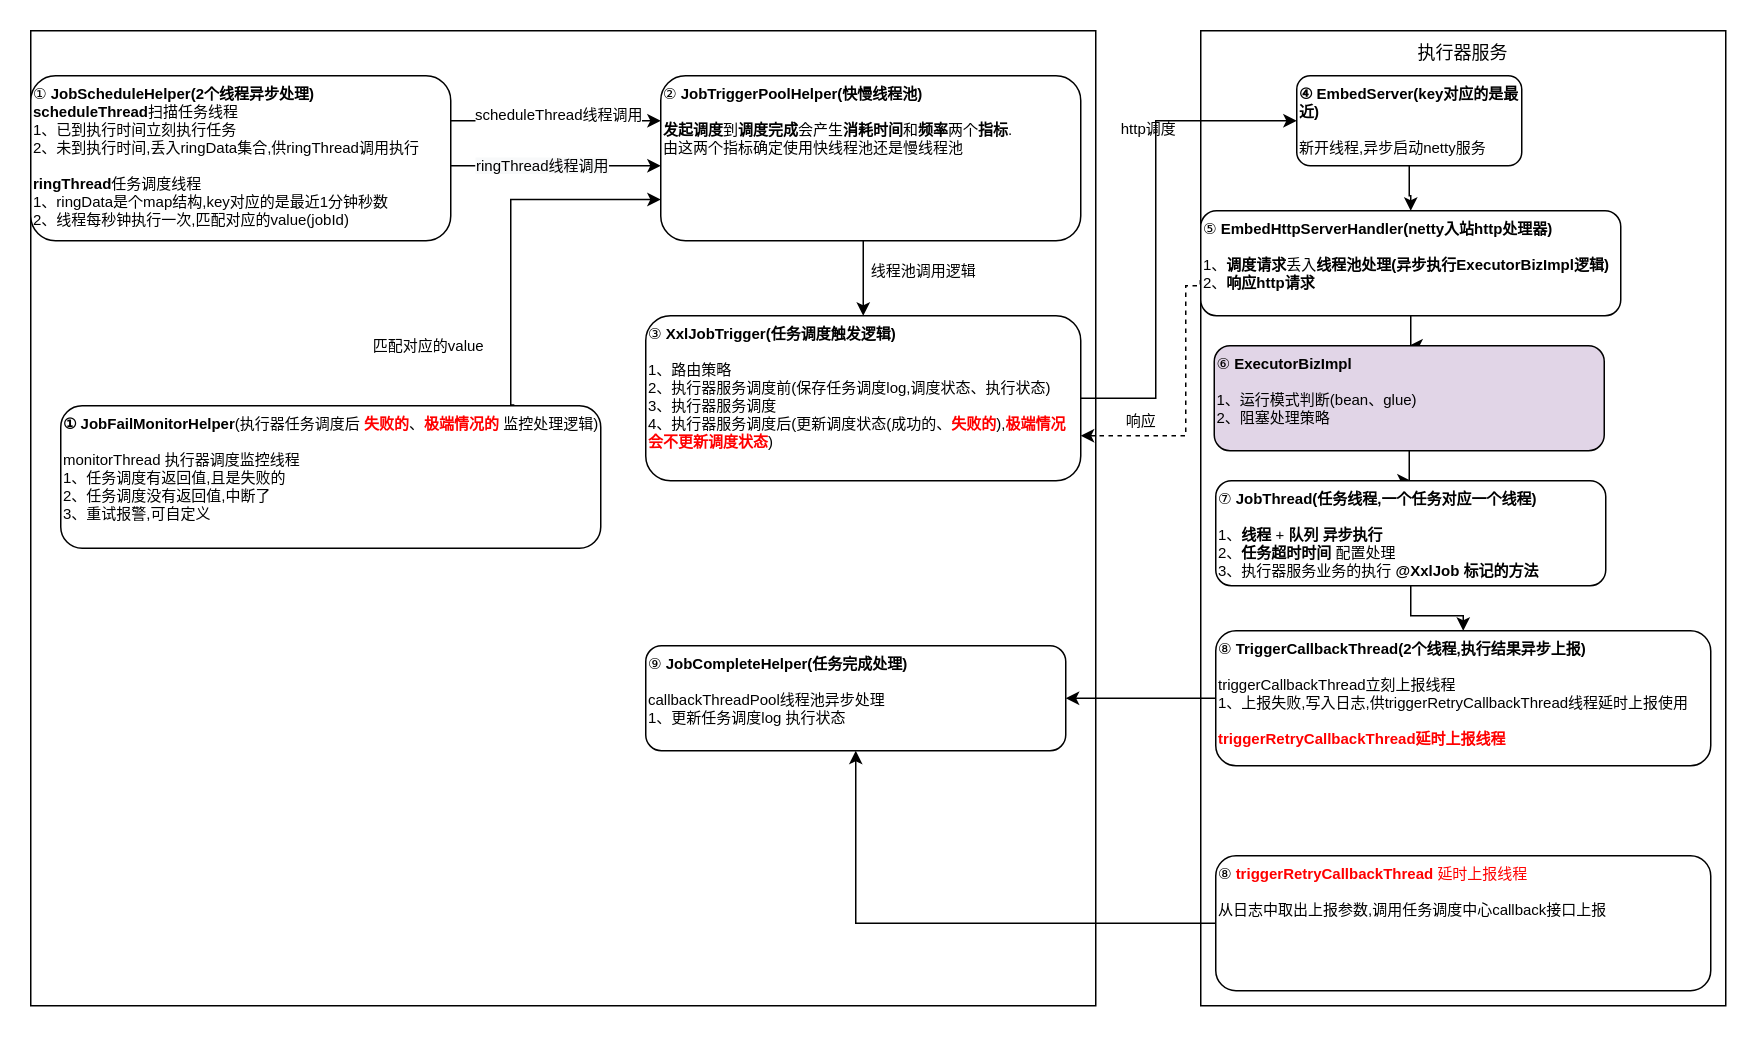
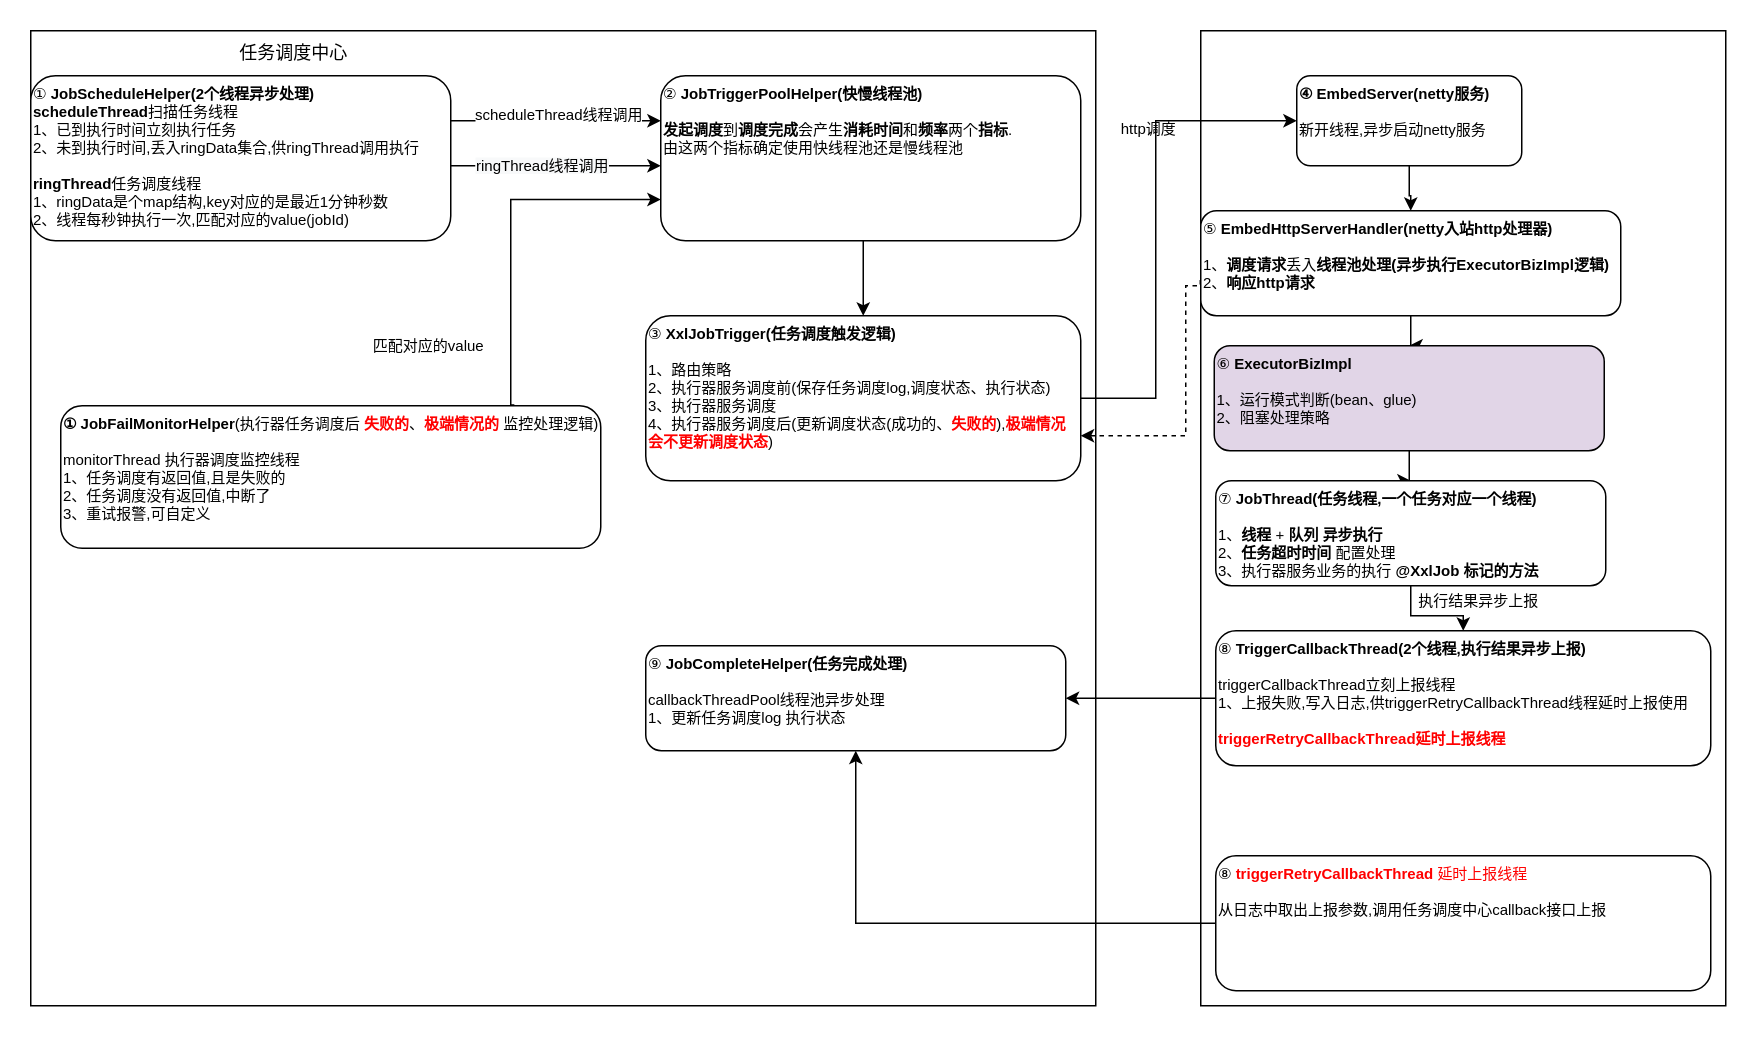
  <mxCell id="0" />
  <mxCell id="1" parent="0" />
  <mxCell id="2" value="" style="rounded=1;whiteSpace=wrap;html=1;arcSize=0;align=center;" vertex="1" parent="1"><mxGeometry width="710" height="650" as="geometry" x="20" y="20" /></mxCell>
  <mxCell id="3" value="" style="rounded=1;whiteSpace=wrap;html=1;arcSize=0;" vertex="1" parent="1"><mxGeometry x="800" width="350" height="650" as="geometry" y="20" /></mxCell>
- <mxCell id="5" value="执行器服务" style="text;html=1;strokeColor=none;fillColor=none;align=center;verticalAlign=middle;whiteSpace=wrap;rounded=0;" vertex="1" parent="1"><mxGeometry x="935" width="80" height="30" as="geometry" y="20" /></mxCell>
+ <mxCell id="4" value="任务调度中心" style="text;html=1;strokeColor=none;fillColor=none;align=center;verticalAlign=middle;whiteSpace=wrap;rounded=0;" vertex="1" parent="1"><mxGeometry x="157.5" width="75" height="30" as="geometry" y="20" /></mxCell>
  <mxCell id="6" value="" style="edgeStyle=orthogonalEdgeStyle;rounded=0;orthogonalLoop=1;jettySize=auto;html=1;" edge="1" parent="1" source="8" target="10"><mxGeometry relative="1" as="geometry"><Array as="points"><mxPoint x="420" y="110" /><mxPoint x="420" y="110" /></Array></mxGeometry></mxCell>
  <mxCell id="7" value="&lt;span style=&quot;font-size: 10px; background-color: rgb(248, 249, 250);&quot;&gt;ringThread线程调用&lt;/span&gt;" style="edgeLabel;html=1;align=center;verticalAlign=middle;resizable=0;points=[];fontSize=10;" vertex="1" connectable="0" parent="6"><mxGeometry x="-0.145" y="1" relative="1" as="geometry"><mxPoint as="offset" /></mxGeometry></mxCell>
  <mxCell id="8" value="①&amp;nbsp;&lt;b style=&quot;font-size: 10px&quot;&gt;JobScheduleHelper(2个线程异步处理)&lt;/b&gt;&lt;br style=&quot;font-size: 10px&quot;&gt;&lt;b style=&quot;font-size: 10px&quot;&gt;scheduleThread&lt;/b&gt;扫描任务线程&lt;br&gt;1、已到执行时间立刻执行任务&lt;br&gt;2、未到执行时间,丢入ringData集合,供ringThread调用执行&lt;br style=&quot;font-size: 10px&quot;&gt;&lt;br style=&quot;font-size: 10px&quot;&gt;&lt;b style=&quot;font-size: 10px&quot;&gt;ringThread&lt;/b&gt;任务调度线程&lt;br&gt;1、ringData是个map结构,key对应的是最近1分钟秒数&lt;br&gt;2、线程每秒钟执行一次,匹配对应的value(jobId)" style="rounded=1;whiteSpace=wrap;html=1;align=left;horizontal=1;verticalAlign=top;fontSize=10;" vertex="1" parent="1"><mxGeometry y="50" width="280" height="110" as="geometry" x="20" /></mxCell>
  <mxCell id="9" value="" style="edgeStyle=orthogonalEdgeStyle;rounded=0;orthogonalLoop=1;jettySize=auto;html=1;fontSize=10;" edge="1" parent="1" source="10" target="14"><mxGeometry relative="1" as="geometry"><Array as="points"><mxPoint x="575" y="170" /><mxPoint x="575" y="170" /></Array></mxGeometry></mxCell>
  <mxCell id="10" value="②&amp;nbsp;&lt;span style=&quot;font-size: 10px&quot;&gt;&lt;b&gt;JobTriggerPoolHelper(快慢线程池)&lt;/b&gt;&lt;br&gt;&lt;br&gt;&lt;b&gt;发起调度&lt;/b&gt;到&lt;b&gt;调度完成&lt;/b&gt;会产生&lt;b&gt;消耗时间&lt;/b&gt;和&lt;b&gt;频率&lt;/b&gt;两个&lt;b&gt;指标&lt;/b&gt;.&lt;br&gt;由这两个指标确定使用快线程池还是慢线程池&lt;br&gt;&lt;/span&gt;" style="rounded=1;whiteSpace=wrap;html=1;align=left;horizontal=1;verticalAlign=top;fontSize=10;" vertex="1" parent="1"><mxGeometry x="440" y="50" width="280" height="110" as="geometry" /></mxCell>
  <mxCell id="11" value="" style="edgeStyle=orthogonalEdgeStyle;rounded=0;orthogonalLoop=1;jettySize=auto;html=1;" edge="1" parent="1"><mxGeometry relative="1" as="geometry"><mxPoint x="300" y="80" as="sourcePoint" /><mxPoint x="440" y="80" as="targetPoint" /></mxGeometry></mxCell>
  <mxCell id="12" value="scheduleThread线程调用" style="edgeLabel;html=1;align=center;verticalAlign=middle;resizable=0;points=[];fontSize=10;" vertex="1" connectable="0" parent="11"><mxGeometry x="0.018" y="5" relative="1" as="geometry"><mxPoint as="offset" /></mxGeometry></mxCell>
  <mxCell id="13" value="" style="edgeStyle=orthogonalEdgeStyle;rounded=0;orthogonalLoop=1;jettySize=auto;html=1;fontSize=10;entryX=0;entryY=0.5;entryDx=0;entryDy=0;" edge="1" parent="1" source="14" target="17"><mxGeometry relative="1" as="geometry"><mxPoint x="760" y="190" as="targetPoint" /><Array as="points"><mxPoint x="770" y="265" /><mxPoint x="770" y="80" /></Array></mxGeometry></mxCell>
  <mxCell id="14" value="③&amp;nbsp;&lt;b&gt;XxlJobTrigger&lt;/b&gt;&lt;b style=&quot;font-size: 10px&quot;&gt;(任务调度触发逻辑)&lt;br&gt;&lt;/b&gt;&lt;br&gt;1、路由策略&lt;br&gt;2、执行器服务调度前(保存任务调度log,调度状态、执行状态)&lt;br&gt;3、执行器服务调度&lt;br&gt;4、执行器服务调度后(更新调度状态(成功的、&lt;b&gt;&lt;font color=&quot;#ff0000&quot;&gt;失败的&lt;/font&gt;&lt;/b&gt;),&lt;b&gt;&lt;font color=&quot;#ff0000&quot;&gt;极端情况会不更新调度状态&lt;/font&gt;&lt;/b&gt;)" style="rounded=1;whiteSpace=wrap;html=1;align=left;horizontal=1;verticalAlign=top;fontSize=10;" vertex="1" parent="1"><mxGeometry x="430" y="210" width="290" height="110" as="geometry" /></mxCell>
- <mxCell id="15" value="线程池调用逻辑" style="text;html=1;align=center;verticalAlign=middle;resizable=0;points=[];autosize=1;strokeColor=none;fillColor=none;fontSize=10;" vertex="1" parent="1"><mxGeometry x="570" y="170" width="90" height="20" as="geometry" /></mxCell>
  <mxCell id="16" value="" style="edgeStyle=orthogonalEdgeStyle;rounded=0;orthogonalLoop=1;jettySize=auto;html=1;fontSize=10;" edge="1" parent="1" source="17" target="21"><mxGeometry relative="1" as="geometry" /></mxCell>
- <mxCell id="17" value="&lt;b&gt;④ EmbedServer&lt;/b&gt;&lt;b style=&quot;font-size: 10px&quot;&gt;(key对应的是最近)&lt;/b&gt;&lt;br&gt;&lt;br&gt;新开线程,异步启动netty服务" style="rounded=1;whiteSpace=wrap;html=1;align=left;horizontal=1;verticalAlign=top;fontSize=10;" vertex="1" parent="1"><mxGeometry x="864" y="50" width="150" height="60" as="geometry" /></mxCell>
+ <mxCell id="17" value="&lt;b&gt;④ EmbedServer&lt;/b&gt;&lt;b style=&quot;font-size: 10px&quot;&gt;(netty服务)&lt;/b&gt;&lt;br&gt;&lt;br&gt;新开线程,异步启动netty服务" style="rounded=1;whiteSpace=wrap;html=1;align=left;horizontal=1;verticalAlign=top;fontSize=10;" vertex="1" parent="1"><mxGeometry x="864" y="50" width="150" height="60" as="geometry" /></mxCell>
  <mxCell id="18" value="⑨&amp;nbsp;&lt;b&gt;JobCompleteHelper&lt;/b&gt;&lt;b style=&quot;font-size: 10px&quot;&gt;(任务完成处理)&lt;/b&gt;&lt;br&gt;&lt;br&gt;callbackThreadPool线程池异步处理&lt;br&gt;1、更新任务调度log 执行状态" style="rounded=1;whiteSpace=wrap;html=1;align=left;horizontal=1;verticalAlign=top;fontSize=10;" vertex="1" parent="1"><mxGeometry x="430" y="430" width="280" height="70" as="geometry" /></mxCell>
  <mxCell id="19" value="" style="edgeStyle=orthogonalEdgeStyle;rounded=0;orthogonalLoop=1;jettySize=auto;html=1;fontSize=10;" edge="1" parent="1" source="21" target="23"><mxGeometry relative="1" as="geometry" /></mxCell>
  <mxCell id="20" value="" style="edgeStyle=orthogonalEdgeStyle;rounded=0;orthogonalLoop=1;jettySize=auto;html=1;fontSize=10;fontColor=#FF0000;dashed=1;exitX=-0.001;exitY=0.66;exitDx=0;exitDy=0;exitPerimeter=0;" edge="1" parent="1" source="21" target="14"><mxGeometry relative="1" as="geometry"><Array as="points"><mxPoint x="800" y="190" /><mxPoint x="790" y="190" /><mxPoint x="790" y="290" /></Array></mxGeometry></mxCell>
  <mxCell id="21" value="⑤&amp;nbsp;&lt;b&gt;EmbedHttpServerHandler&lt;/b&gt;&lt;b style=&quot;font-size: 10px&quot;&gt;(netty入站http处理器)&lt;/b&gt;&lt;br&gt;&lt;br&gt;1、&lt;b&gt;调度请求&lt;/b&gt;丢入&lt;b&gt;线程池处理(异步执行&lt;/b&gt;&lt;b&gt;ExecutorBizImpl逻辑&lt;/b&gt;&lt;b&gt;)&lt;/b&gt;&lt;br&gt;2、&lt;b&gt;响应http请求&lt;/b&gt;" style="rounded=1;whiteSpace=wrap;html=1;align=left;horizontal=1;verticalAlign=top;fontSize=10;" vertex="1" parent="1"><mxGeometry x="800" y="140" width="280" height="70" as="geometry" /></mxCell>
  <mxCell id="22" value="" style="edgeStyle=orthogonalEdgeStyle;rounded=0;orthogonalLoop=1;jettySize=auto;html=1;fontSize=10;" edge="1" parent="1" source="23" target="25"><mxGeometry relative="1" as="geometry" /></mxCell>
  <mxCell id="23" value="⑥&amp;nbsp;&lt;b&gt;ExecutorBizImpl&lt;/b&gt;&lt;br&gt;&lt;br&gt;1、运行模式判断(bean、glue)&lt;br&gt;2、阻塞处理策略" style="rounded=1;whiteSpace=wrap;html=1;align=left;horizontal=1;verticalAlign=top;fontSize=10;fillColor=#e1d5e7;" vertex="1" parent="1"><mxGeometry x="809" y="230" width="260" height="70" as="geometry" /></mxCell>
  <mxCell id="24" value="" style="edgeStyle=orthogonalEdgeStyle;rounded=0;orthogonalLoop=1;jettySize=auto;html=1;fontSize=10;" edge="1" parent="1" source="25" target="27"><mxGeometry relative="1" as="geometry" /></mxCell>
  <mxCell id="25" value="⑦&amp;nbsp;&lt;b&gt;JobThread(&lt;/b&gt;&lt;b&gt;任务线程,一个任务对应一个线程&lt;/b&gt;&lt;b&gt;)&lt;/b&gt;&lt;br&gt;&lt;br&gt;1、&lt;b&gt;线程&lt;/b&gt; + &lt;b&gt;队列&lt;/b&gt; &lt;b&gt;异步执行&lt;/b&gt;&lt;br&gt;2、&lt;b&gt;任务超时时间&lt;/b&gt;&amp;nbsp;配置处理&lt;br&gt;3、执行器服务业务的执行 &lt;b&gt;@XxlJob 标记的方法&lt;/b&gt;" style="rounded=1;whiteSpace=wrap;html=1;align=left;horizontal=1;verticalAlign=top;fontSize=10;" vertex="1" parent="1"><mxGeometry x="810" y="320" width="260" height="70" as="geometry" /></mxCell>
  <mxCell id="26" value="" style="edgeStyle=orthogonalEdgeStyle;rounded=0;orthogonalLoop=1;jettySize=auto;html=1;fontSize=10;entryX=1;entryY=0.5;entryDx=0;entryDy=0;" edge="1" parent="1" source="27" target="18"><mxGeometry relative="1" as="geometry" /></mxCell>
  <mxCell id="27" value="⑧&amp;nbsp;&lt;b&gt;TriggerCallbackThread(2个线程,执行结果异步上报&lt;/b&gt;&lt;b&gt;)&lt;/b&gt;&lt;br&gt;&lt;br&gt;triggerCallbackThread立刻上报线程&lt;br&gt;1、上报失败,写入日志,供triggerRetryCallbackThread线程延时上报使用&lt;br&gt;&lt;br&gt;&lt;font color=&quot;#ff0000&quot;&gt;&lt;b&gt;triggerRetryCallbackThread延时上报线程&lt;/b&gt;&lt;/font&gt;" style="rounded=1;whiteSpace=wrap;html=1;align=left;horizontal=1;verticalAlign=top;fontSize=10;" vertex="1" parent="1"><mxGeometry x="810" y="420" width="330" height="90" as="geometry" /></mxCell>
+ <mxCell id="28" value="执行结果异步上报" style="text;html=1;align=center;verticalAlign=middle;resizable=0;points=[];autosize=1;strokeColor=none;fillColor=none;fontSize=10;" vertex="1" parent="1"><mxGeometry x="935" y="390" width="100" height="20" as="geometry" /></mxCell>
  <mxCell id="29" value="http调度" style="text;html=1;align=center;verticalAlign=middle;resizable=0;points=[];autosize=1;strokeColor=none;fillColor=none;fontSize=10;" vertex="1" parent="1"><mxGeometry x="740" y="75" width="50" height="20" as="geometry" /></mxCell>
- <mxCell id="30" value="&lt;font color=&quot;#000000&quot;&gt;响应&lt;/font&gt;" style="text;html=1;align=center;verticalAlign=middle;resizable=0;points=[];autosize=1;strokeColor=none;fillColor=none;fontSize=10;fontColor=#FF0000;" vertex="1" parent="1"><mxGeometry x="740" y="270" width="40" height="20" as="geometry" /></mxCell>
  <mxCell id="31" value="" style="edgeStyle=orthogonalEdgeStyle;rounded=0;orthogonalLoop=1;jettySize=auto;html=1;fontSize=10;fontColor=#FF0000;entryX=0;entryY=0.75;entryDx=0;entryDy=0;exitX=0.84;exitY=-0.005;exitDx=0;exitDy=0;exitPerimeter=0;" edge="1" parent="1" source="32" target="10"><mxGeometry relative="1" as="geometry"><mxPoint x="590" y="627.5" as="targetPoint" /><Array as="points"><mxPoint x="340" y="270" /><mxPoint x="340" y="133" /></Array></mxGeometry></mxCell>
  <mxCell id="32" value="&lt;b&gt;① JobFailMonitorHelper&lt;/b&gt;(执行器任务调度后 &lt;b&gt;&lt;font color=&quot;#ff0000&quot;&gt;失败的&lt;/font&gt;&lt;/b&gt;、&lt;b&gt;&lt;font color=&quot;#ff0000&quot;&gt;极端情况的&lt;/font&gt;&lt;/b&gt; 监控处理逻辑)&lt;br&gt;&lt;br&gt;monitorThread 执行器调度监控线程&lt;br&gt;1、任务调度有返回值,且是失败的&lt;br&gt;2、任务调度没有返回值,中断了&lt;br&gt;3、重试报警,可自定义" style="rounded=1;whiteSpace=wrap;html=1;align=left;horizontal=1;verticalAlign=top;fontSize=10;" vertex="1" parent="1"><mxGeometry x="40" y="270" width="360" height="95" as="geometry" /></mxCell>
  <mxCell id="33" value="&lt;font color=&quot;#000000&quot;&gt;匹配对应的value&lt;/font&gt;" style="text;html=1;align=center;verticalAlign=middle;resizable=0;points=[];autosize=1;strokeColor=none;fillColor=none;fontSize=10;fontColor=#FF0000;" vertex="1" parent="1"><mxGeometry x="220" y="220" width="130" height="20" as="geometry" /></mxCell>
  <mxCell id="34" value="" style="edgeStyle=orthogonalEdgeStyle;rounded=0;orthogonalLoop=1;jettySize=auto;html=1;fontSize=10;fontColor=#000000;entryX=0.5;entryY=1;entryDx=0;entryDy=0;" edge="1" parent="1" source="35" target="18"><mxGeometry relative="1" as="geometry" /></mxCell>
  <mxCell id="35" value="⑧&amp;nbsp;&lt;font color=&quot;#ff0000&quot;&gt;&lt;b&gt;triggerRetryCallbackThread&amp;nbsp;&lt;/b&gt;延时上报线程&lt;/font&gt;&lt;br&gt;&lt;br&gt;从日志中取出上报参数,调用任务调度中心callback接口上报" style="rounded=1;whiteSpace=wrap;html=1;align=left;horizontal=1;verticalAlign=top;fontSize=10;" vertex="1" parent="1"><mxGeometry x="810" y="570" width="330" height="90" as="geometry" /></mxCell>
